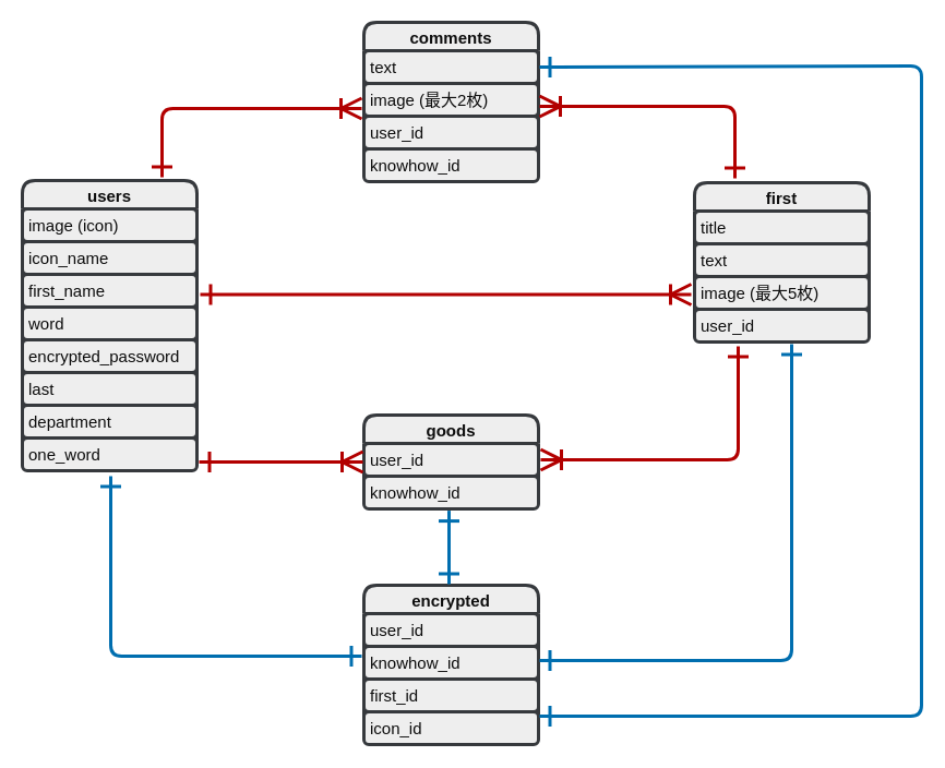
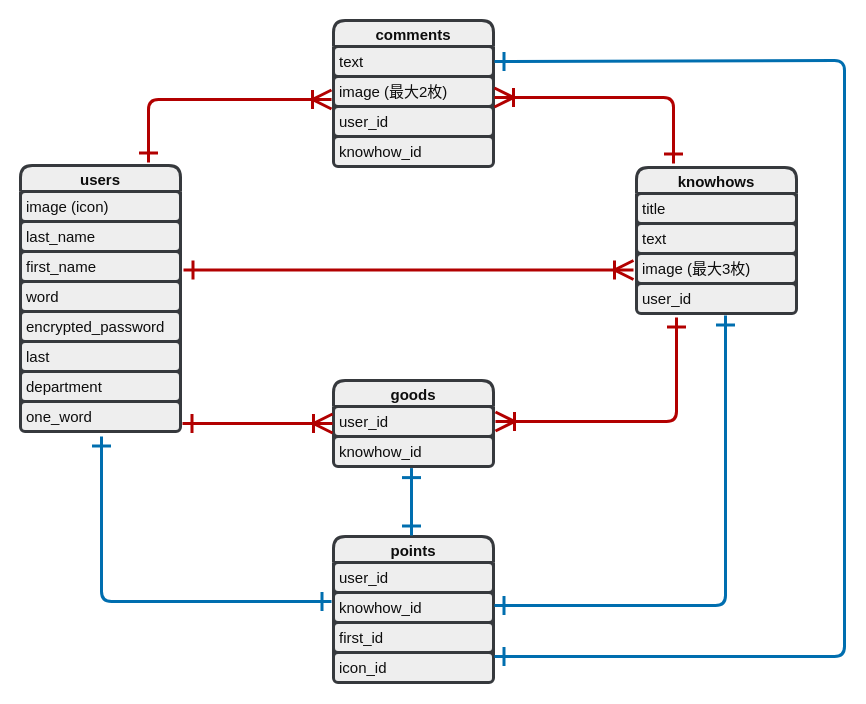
  <mxCell id="0" />
  <mxCell id="1" parent="0" />
  <mxCell id="2" value="users" style="swimlane;fontStyle=1;childLayout=stackLayout;horizontal=1;startSize=26;horizontalStack=0;resizeParent=1;resizeParentMax=0;resizeLast=0;collapsible=1;marginBottom=0;align=center;fontSize=15;strokeWidth=3;rounded=1;fillColor=#eeeeee;strokeColor=#36393d;fontColor=#0d0d0d;" parent="1" vertex="1"><mxGeometry x="20" y="165" width="160" height="266" as="geometry" /></mxCell>
  <mxCell id="3" value="image (icon)" style="text;strokeColor=#36393d;fillColor=#eeeeee;spacingLeft=4;spacingRight=4;overflow=hidden;rotatable=0;points=[[0,0.5],[1,0.5]];portConstraint=eastwest;fontSize=15;strokeWidth=3;rounded=1;fontColor=#0d0d0d;" parent="2" vertex="1"><mxGeometry y="26" width="160" height="30" as="geometry" /></mxCell>
- <mxCell id="4" value="icon_name" style="text;strokeColor=#36393d;fillColor=#eeeeee;spacingLeft=4;spacingRight=4;overflow=hidden;rotatable=0;points=[[0,0.5],[1,0.5]];portConstraint=eastwest;fontSize=15;strokeWidth=3;rounded=1;fontColor=#0d0d0d;" parent="2" vertex="1"><mxGeometry y="56" width="160" height="30" as="geometry" /></mxCell>
+ <mxCell id="4" value="last_name" style="text;strokeColor=#36393d;fillColor=#eeeeee;spacingLeft=4;spacingRight=4;overflow=hidden;rotatable=0;points=[[0,0.5],[1,0.5]];portConstraint=eastwest;fontSize=15;strokeWidth=3;rounded=1;fontColor=#0d0d0d;" parent="2" vertex="1"><mxGeometry y="56" width="160" height="30" as="geometry" /></mxCell>
  <mxCell id="5" value="first_name" style="text;strokeColor=#36393d;fillColor=#eeeeee;spacingLeft=4;spacingRight=4;overflow=hidden;rotatable=0;points=[[0,0.5],[1,0.5]];portConstraint=eastwest;fontSize=15;strokeWidth=3;rounded=1;fontColor=#0d0d0d;" parent="2" vertex="1"><mxGeometry y="86" width="160" height="30" as="geometry" /></mxCell>
  <mxCell id="6" value="word" style="text;strokeColor=#36393d;fillColor=#eeeeee;spacingLeft=4;spacingRight=4;overflow=hidden;rotatable=0;points=[[0,0.5],[1,0.5]];portConstraint=eastwest;fontSize=15;strokeWidth=3;rounded=1;fontColor=#0d0d0d;" parent="2" vertex="1"><mxGeometry y="116" width="160" height="30" as="geometry" /></mxCell>
  <mxCell id="7" value="encrypted_password" style="text;strokeColor=#36393d;fillColor=#eeeeee;spacingLeft=4;spacingRight=4;overflow=hidden;rotatable=0;points=[[0,0.5],[1,0.5]];portConstraint=eastwest;fontSize=15;strokeWidth=3;rounded=1;fontColor=#0d0d0d;" parent="2" vertex="1"><mxGeometry y="146" width="160" height="30" as="geometry" /></mxCell>
  <mxCell id="8" value="last" style="text;strokeColor=#36393d;fillColor=#eeeeee;spacingLeft=4;spacingRight=4;overflow=hidden;rotatable=0;points=[[0,0.5],[1,0.5]];portConstraint=eastwest;fontSize=15;strokeWidth=3;rounded=1;fontColor=#0d0d0d;" parent="2" vertex="1"><mxGeometry y="176" width="160" height="30" as="geometry" /></mxCell>
  <mxCell id="9" value="department" style="text;strokeColor=#36393d;fillColor=#eeeeee;spacingLeft=4;spacingRight=4;overflow=hidden;rotatable=0;points=[[0,0.5],[1,0.5]];portConstraint=eastwest;fontSize=15;strokeWidth=3;rounded=1;fontColor=#0d0d0d;" parent="2" vertex="1"><mxGeometry y="206" width="160" height="30" as="geometry" /></mxCell>
  <mxCell id="10" value="one_word" style="text;strokeColor=#36393d;fillColor=#eeeeee;spacingLeft=4;spacingRight=4;overflow=hidden;rotatable=0;points=[[0,0.5],[1,0.5]];portConstraint=eastwest;fontSize=15;strokeWidth=3;rounded=1;fontColor=#0d0d0d;" vertex="1" parent="2"><mxGeometry y="236" width="160" height="30" as="geometry" /></mxCell>
- <mxCell id="11" value="first" style="swimlane;fontStyle=1;childLayout=stackLayout;horizontal=1;startSize=26;horizontalStack=0;resizeParent=1;resizeParentMax=0;resizeLast=0;collapsible=1;marginBottom=0;align=center;fontSize=15;strokeWidth=3;rounded=1;fillColor=#eeeeee;strokeColor=#36393d;fontColor=#0d0d0d;" parent="1" vertex="1"><mxGeometry x="636" y="167" width="160" height="146" as="geometry" /></mxCell>
+ <mxCell id="11" value="knowhows" style="swimlane;fontStyle=1;childLayout=stackLayout;horizontal=1;startSize=26;horizontalStack=0;resizeParent=1;resizeParentMax=0;resizeLast=0;collapsible=1;marginBottom=0;align=center;fontSize=15;strokeWidth=3;rounded=1;fillColor=#eeeeee;strokeColor=#36393d;fontColor=#0d0d0d;" parent="1" vertex="1"><mxGeometry x="636" y="167" width="160" height="146" as="geometry" /></mxCell>
  <mxCell id="12" value="title" style="text;strokeColor=#36393d;fillColor=#eeeeee;spacingLeft=4;spacingRight=4;overflow=hidden;rotatable=0;points=[[0,0.5],[1,0.5]];portConstraint=eastwest;fontSize=15;strokeWidth=3;rounded=1;fontColor=#0d0d0d;" parent="11" vertex="1"><mxGeometry y="26" width="160" height="30" as="geometry" /></mxCell>
  <mxCell id="13" value="text" style="text;strokeColor=#36393d;fillColor=#eeeeee;spacingLeft=4;spacingRight=4;overflow=hidden;rotatable=0;points=[[0,0.5],[1,0.5]];portConstraint=eastwest;fontSize=15;strokeWidth=3;rounded=1;fontColor=#0d0d0d;" parent="11" vertex="1"><mxGeometry y="56" width="160" height="30" as="geometry" /></mxCell>
- <mxCell id="14" value="image (最大5枚)" style="text;strokeColor=#36393d;fillColor=#eeeeee;spacingLeft=4;spacingRight=4;overflow=hidden;rotatable=0;points=[[0,0.5],[1,0.5]];portConstraint=eastwest;fontSize=15;strokeWidth=3;rounded=1;fontColor=#0d0d0d;" parent="11" vertex="1"><mxGeometry y="86" width="160" height="30" as="geometry" /></mxCell>
+ <mxCell id="14" value="image (最大3枚)" style="text;strokeColor=#36393d;fillColor=#eeeeee;spacingLeft=4;spacingRight=4;overflow=hidden;rotatable=0;points=[[0,0.5],[1,0.5]];portConstraint=eastwest;fontSize=15;strokeWidth=3;rounded=1;fontColor=#0d0d0d;" parent="11" vertex="1"><mxGeometry y="86" width="160" height="30" as="geometry" /></mxCell>
  <mxCell id="15" value="user_id" style="text;strokeColor=#36393d;fillColor=#eeeeee;spacingLeft=4;spacingRight=4;overflow=hidden;rotatable=0;points=[[0,0.5],[1,0.5]];portConstraint=eastwest;fontSize=15;strokeWidth=3;rounded=1;fontColor=#0d0d0d;" parent="11" vertex="1"><mxGeometry y="116" width="160" height="30" as="geometry" /></mxCell>
  <mxCell id="16" value="comments" style="swimlane;fontStyle=1;childLayout=stackLayout;horizontal=1;startSize=26;horizontalStack=0;resizeParent=1;resizeParentMax=0;resizeLast=0;collapsible=1;marginBottom=0;align=center;fontSize=15;strokeWidth=3;rounded=1;fillColor=#eeeeee;strokeColor=#36393d;fontColor=#0d0d0d;" parent="1" vertex="1"><mxGeometry x="333" y="20" width="160" height="146" as="geometry" /></mxCell>
  <mxCell id="17" value="text" style="text;strokeColor=#36393d;fillColor=#eeeeee;spacingLeft=4;spacingRight=4;overflow=hidden;rotatable=0;points=[[0,0.5],[1,0.5]];portConstraint=eastwest;fontSize=15;strokeWidth=3;rounded=1;fontColor=#0d0d0d;" parent="16" vertex="1"><mxGeometry y="26" width="160" height="30" as="geometry" /></mxCell>
  <mxCell id="18" value="image (最大2枚)" style="text;strokeColor=#36393d;fillColor=#eeeeee;spacingLeft=4;spacingRight=4;overflow=hidden;rotatable=0;points=[[0,0.5],[1,0.5]];portConstraint=eastwest;fontSize=15;strokeWidth=3;rounded=1;fontColor=#0d0d0d;" parent="16" vertex="1"><mxGeometry y="56" width="160" height="30" as="geometry" /></mxCell>
  <mxCell id="19" value="user_id" style="text;strokeColor=#36393d;fillColor=#eeeeee;spacingLeft=4;spacingRight=4;overflow=hidden;rotatable=0;points=[[0,0.5],[1,0.5]];portConstraint=eastwest;fontSize=15;strokeWidth=3;rounded=1;fontColor=#0d0d0d;" parent="16" vertex="1"><mxGeometry y="86" width="160" height="30" as="geometry" /></mxCell>
  <mxCell id="20" value="knowhow_id" style="text;strokeColor=#36393d;fillColor=#eeeeee;spacingLeft=4;spacingRight=4;overflow=hidden;rotatable=0;points=[[0,0.5],[1,0.5]];portConstraint=eastwest;fontSize=15;strokeWidth=3;rounded=1;fontColor=#0d0d0d;" parent="16" vertex="1"><mxGeometry y="116" width="160" height="30" as="geometry" /></mxCell>
  <mxCell id="21" value="goods" style="swimlane;fontStyle=1;childLayout=stackLayout;horizontal=1;startSize=26;horizontalStack=0;resizeParent=1;resizeParentMax=0;resizeLast=0;collapsible=1;marginBottom=0;align=center;fontSize=15;strokeWidth=3;rounded=1;fillColor=#eeeeee;strokeColor=#36393d;fontColor=#0d0d0d;" parent="1" vertex="1"><mxGeometry x="333" y="380" width="160" height="86" as="geometry" /></mxCell>
  <mxCell id="22" value="user_id" style="text;strokeColor=#36393d;fillColor=#eeeeee;spacingLeft=4;spacingRight=4;overflow=hidden;rotatable=0;points=[[0,0.5],[1,0.5]];portConstraint=eastwest;fontSize=15;strokeWidth=3;rounded=1;fontColor=#0d0d0d;" parent="21" vertex="1"><mxGeometry y="26" width="160" height="30" as="geometry" /></mxCell>
  <mxCell id="23" value="knowhow_id" style="text;strokeColor=#36393d;fillColor=#eeeeee;spacingLeft=4;spacingRight=4;overflow=hidden;rotatable=0;points=[[0,0.5],[1,0.5]];portConstraint=eastwest;fontSize=15;strokeWidth=3;rounded=1;fontColor=#0d0d0d;" parent="21" vertex="1"><mxGeometry y="56" width="160" height="30" as="geometry" /></mxCell>
- <mxCell id="24" value="encrypted" style="swimlane;fontStyle=1;childLayout=stackLayout;horizontal=1;startSize=26;horizontalStack=0;resizeParent=1;resizeParentMax=0;resizeLast=0;collapsible=1;marginBottom=0;align=center;fontSize=15;strokeWidth=3;rounded=1;fillColor=#eeeeee;strokeColor=#36393d;fontColor=#0d0d0d;" parent="1" vertex="1"><mxGeometry x="333" y="536" width="160" height="146" as="geometry" /></mxCell>
+ <mxCell id="24" value="points" style="swimlane;fontStyle=1;childLayout=stackLayout;horizontal=1;startSize=26;horizontalStack=0;resizeParent=1;resizeParentMax=0;resizeLast=0;collapsible=1;marginBottom=0;align=center;fontSize=15;strokeWidth=3;rounded=1;fillColor=#eeeeee;strokeColor=#36393d;fontColor=#0d0d0d;" parent="1" vertex="1"><mxGeometry x="333" y="536" width="160" height="146" as="geometry" /></mxCell>
  <mxCell id="25" value="user_id " style="text;strokeColor=#36393d;fillColor=#eeeeee;spacingLeft=4;spacingRight=4;overflow=hidden;rotatable=0;points=[[0,0.5],[1,0.5]];portConstraint=eastwest;fontSize=15;strokeWidth=3;rounded=1;fontColor=#0d0d0d;" parent="24" vertex="1"><mxGeometry y="26" width="160" height="30" as="geometry" /></mxCell>
  <mxCell id="26" value="knowhow_id" style="text;strokeColor=#36393d;fillColor=#eeeeee;spacingLeft=4;spacingRight=4;overflow=hidden;rotatable=0;points=[[0,0.5],[1,0.5]];portConstraint=eastwest;fontSize=15;strokeWidth=3;rounded=1;fontColor=#0d0d0d;" parent="24" vertex="1"><mxGeometry y="56" width="160" height="30" as="geometry" /></mxCell>
  <mxCell id="27" value="first_id" style="text;strokeColor=#36393d;fillColor=#eeeeee;spacingLeft=4;spacingRight=4;overflow=hidden;rotatable=0;points=[[0,0.5],[1,0.5]];portConstraint=eastwest;fontSize=15;strokeWidth=3;rounded=1;fontColor=#0d0d0d;" parent="24" vertex="1"><mxGeometry y="86" width="160" height="30" as="geometry" /></mxCell>
  <mxCell id="28" value="icon_id" style="text;strokeColor=#36393d;fillColor=#eeeeee;spacingLeft=4;spacingRight=4;overflow=hidden;rotatable=0;points=[[0,0.5],[1,0.5]];portConstraint=eastwest;fontSize=15;strokeWidth=3;rounded=1;fontColor=#0d0d0d;" parent="24" vertex="1"><mxGeometry y="116" width="160" height="30" as="geometry" /></mxCell>
  <mxCell id="29" value="" style="fontSize=15;html=1;endArrow=ERoneToMany;strokeWidth=3;endSize=15;startSize=15;targetPerimeterSpacing=0;startArrow=ERone;startFill=0;fillColor=#e51400;strokeColor=#B20000;fontColor=#0d0d0d;" parent="1" edge="1"><mxGeometry width="100" height="100" relative="1" as="geometry"><mxPoint x="182" y="423" as="sourcePoint" /><mxPoint x="332" y="423" as="targetPoint" /></mxGeometry></mxCell>
  <mxCell id="30" value="" style="fontSize=15;html=1;endArrow=ERoneToMany;edgeStyle=orthogonalEdgeStyle;strokeWidth=3;endSize=15;startSize=15;targetPerimeterSpacing=0;startArrow=ERone;startFill=0;fillColor=#e51400;strokeColor=#B20000;fontColor=#0d0d0d;" parent="1" edge="1"><mxGeometry width="100" height="100" relative="1" as="geometry"><mxPoint x="676" y="317" as="sourcePoint" /><mxPoint x="495" y="421" as="targetPoint" /><Array as="points"><mxPoint x="676" y="421" /><mxPoint x="496" y="421" /></Array></mxGeometry></mxCell>
  <mxCell id="31" value="" style="fontSize=15;html=1;endArrow=ERoneToMany;fontStyle=0;strokeWidth=3;startArrow=ERone;startFill=0;endSize=15;startSize=15;targetPerimeterSpacing=0;fillColor=#e51400;strokeColor=#B20000;fontColor=#0d0d0d;" parent="1" edge="1"><mxGeometry width="100" height="100" relative="1" as="geometry"><mxPoint x="183" y="269.5" as="sourcePoint" /><mxPoint x="633" y="269.5" as="targetPoint" /><Array as="points" /></mxGeometry></mxCell>
  <mxCell id="32" value="" style="fontSize=15;html=1;endArrow=ERoneToMany;edgeStyle=orthogonalEdgeStyle;strokeWidth=3;endSize=15;startSize=15;targetPerimeterSpacing=0;startArrow=ERone;startFill=0;fillColor=#e51400;strokeColor=#B20000;fontColor=#0d0d0d;" parent="1" edge="1"><mxGeometry width="100" height="100" relative="1" as="geometry"><mxPoint x="148" y="162" as="sourcePoint" /><mxPoint x="331" y="99" as="targetPoint" /><Array as="points"><mxPoint x="148" y="99" /><mxPoint x="331" y="99" /></Array></mxGeometry></mxCell>
  <mxCell id="33" value="" style="fontSize=15;html=1;endArrow=ERoneToMany;edgeStyle=orthogonalEdgeStyle;strokeWidth=3;endSize=15;startSize=15;targetPerimeterSpacing=0;startArrow=ERone;startFill=0;fillColor=#e51400;strokeColor=#B20000;fontColor=#0d0d0d;" parent="1" edge="1"><mxGeometry width="100" height="100" relative="1" as="geometry"><mxPoint x="673" y="163" as="sourcePoint" /><mxPoint x="494" y="97" as="targetPoint" /><Array as="points"><mxPoint x="673" y="97" /></Array></mxGeometry></mxCell>
  <mxCell id="34" value="" style="edgeStyle=orthogonalEdgeStyle;fontSize=15;html=1;endArrow=ERone;startArrow=ERone;strokeWidth=3;startSize=15;endSize=15;targetPerimeterSpacing=0;elbow=vertical;startFill=0;endFill=0;fillColor=#1ba1e2;strokeColor=#006EAF;fontColor=#0d0d0d;" parent="1" edge="1"><mxGeometry width="100" height="100" relative="1" as="geometry"><mxPoint x="494" y="605" as="sourcePoint" /><mxPoint x="725" y="315" as="targetPoint" /><Array as="points"><mxPoint x="494" y="605" /><mxPoint x="725" y="605" /></Array></mxGeometry></mxCell>
  <mxCell id="35" value="" style="edgeStyle=orthogonalEdgeStyle;fontSize=15;html=1;endArrow=ERone;startArrow=ERone;strokeWidth=3;startSize=15;endSize=15;targetPerimeterSpacing=0;elbow=vertical;startFill=0;endFill=0;fillColor=#1ba1e2;strokeColor=#006EAF;fontColor=#0d0d0d;" parent="1" edge="1"><mxGeometry width="100" height="100" relative="1" as="geometry"><mxPoint x="331" y="601" as="sourcePoint" /><mxPoint x="101" y="436" as="targetPoint" /><Array as="points"><mxPoint x="101" y="601" /></Array></mxGeometry></mxCell>
  <mxCell id="36" value="" style="fontSize=15;html=1;endArrow=ERone;startArrow=ERone;strokeWidth=3;startSize=15;endSize=15;targetPerimeterSpacing=0;elbow=vertical;startFill=0;endFill=0;entryX=0.925;entryY=0.987;entryDx=0;entryDy=0;entryPerimeter=0;fillColor=#1ba1e2;strokeColor=#006EAF;fontColor=#0d0d0d;" parent="1" edge="1"><mxGeometry width="100" height="100" relative="1" as="geometry"><mxPoint x="411" y="535" as="sourcePoint" /><mxPoint x="411" y="467.61" as="targetPoint" /></mxGeometry></mxCell>
  <mxCell id="37" value="" style="edgeStyle=orthogonalEdgeStyle;fontSize=15;html=1;endArrow=ERone;startArrow=ERone;strokeWidth=3;startSize=15;endSize=15;targetPerimeterSpacing=0;elbow=vertical;startFill=0;endFill=0;entryX=1;entryY=0.5;entryDx=0;entryDy=0;fillColor=#1ba1e2;strokeColor=#006EAF;fontColor=#0d0d0d;" parent="1" edge="1"><mxGeometry width="100" height="100" relative="1" as="geometry"><mxPoint x="494" y="656" as="sourcePoint" /><mxPoint x="494" y="61" as="targetPoint" /><Array as="points"><mxPoint x="844" y="656" /><mxPoint x="844" y="60" /></Array></mxGeometry></mxCell>
